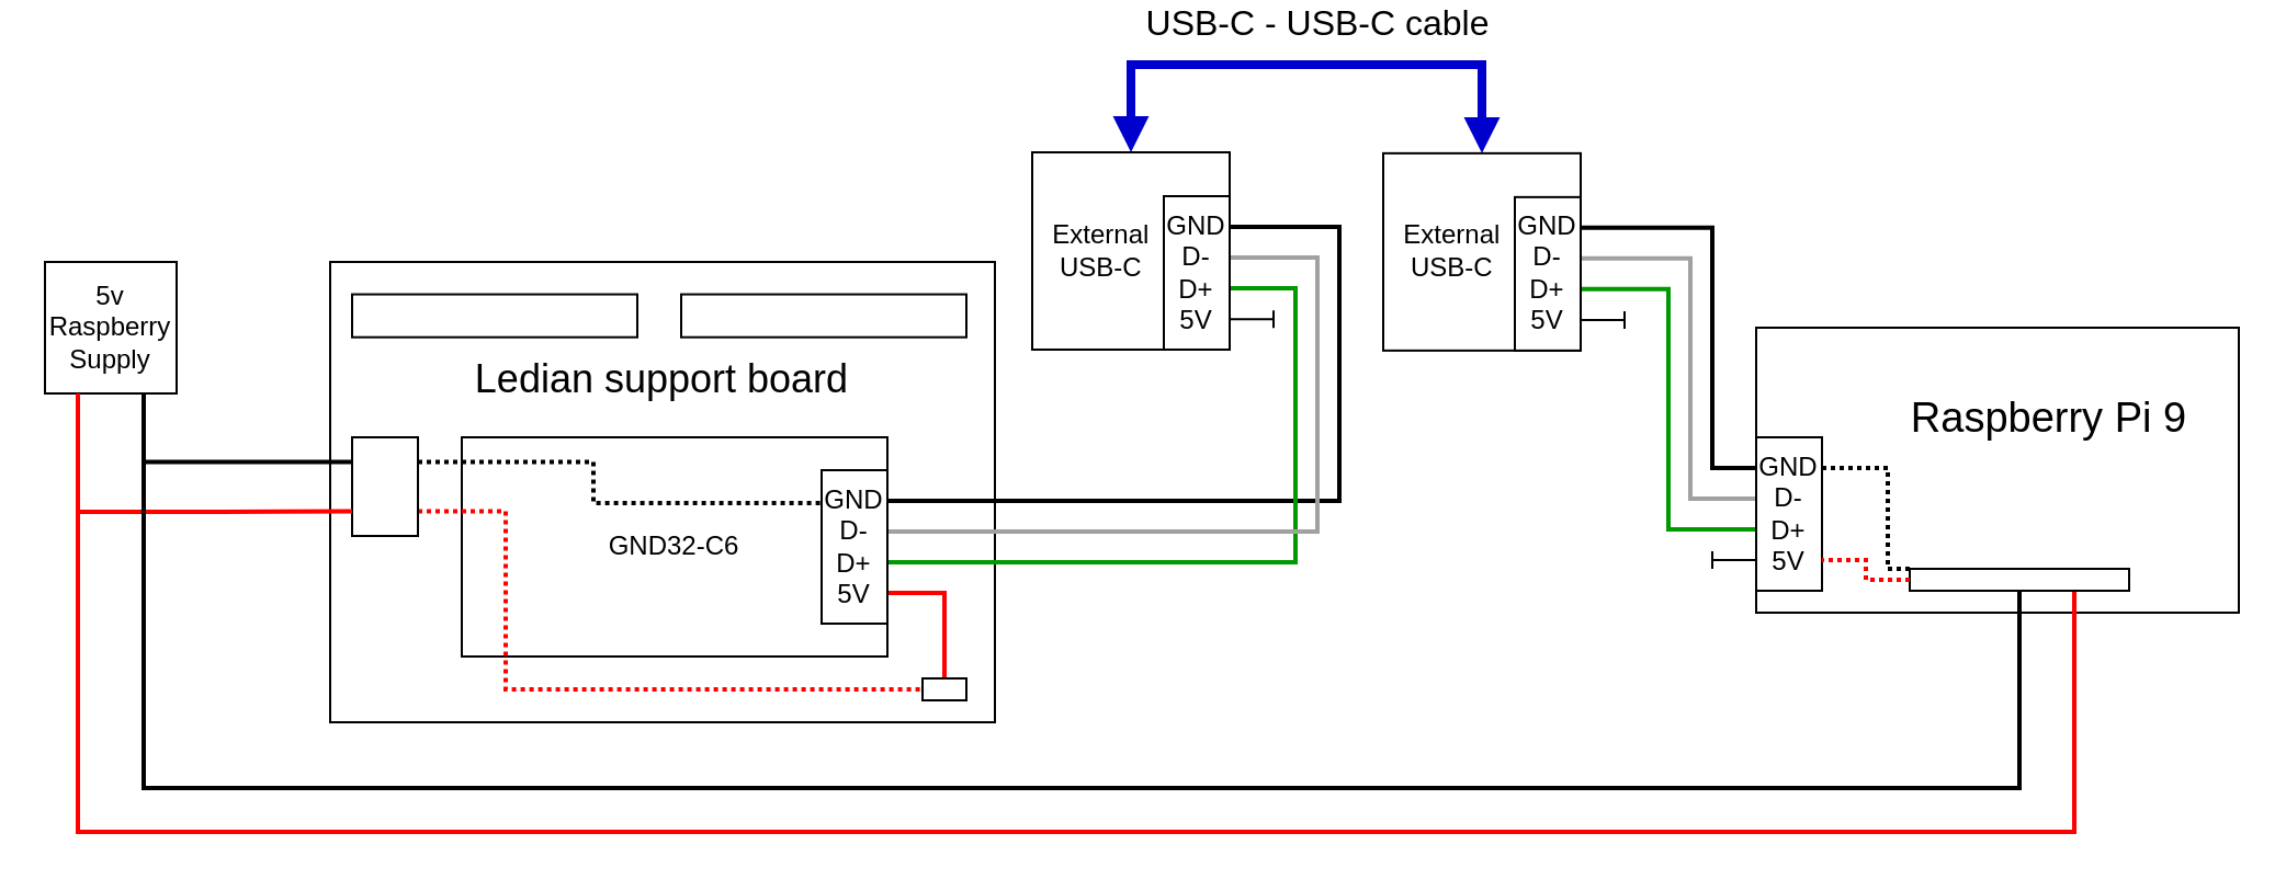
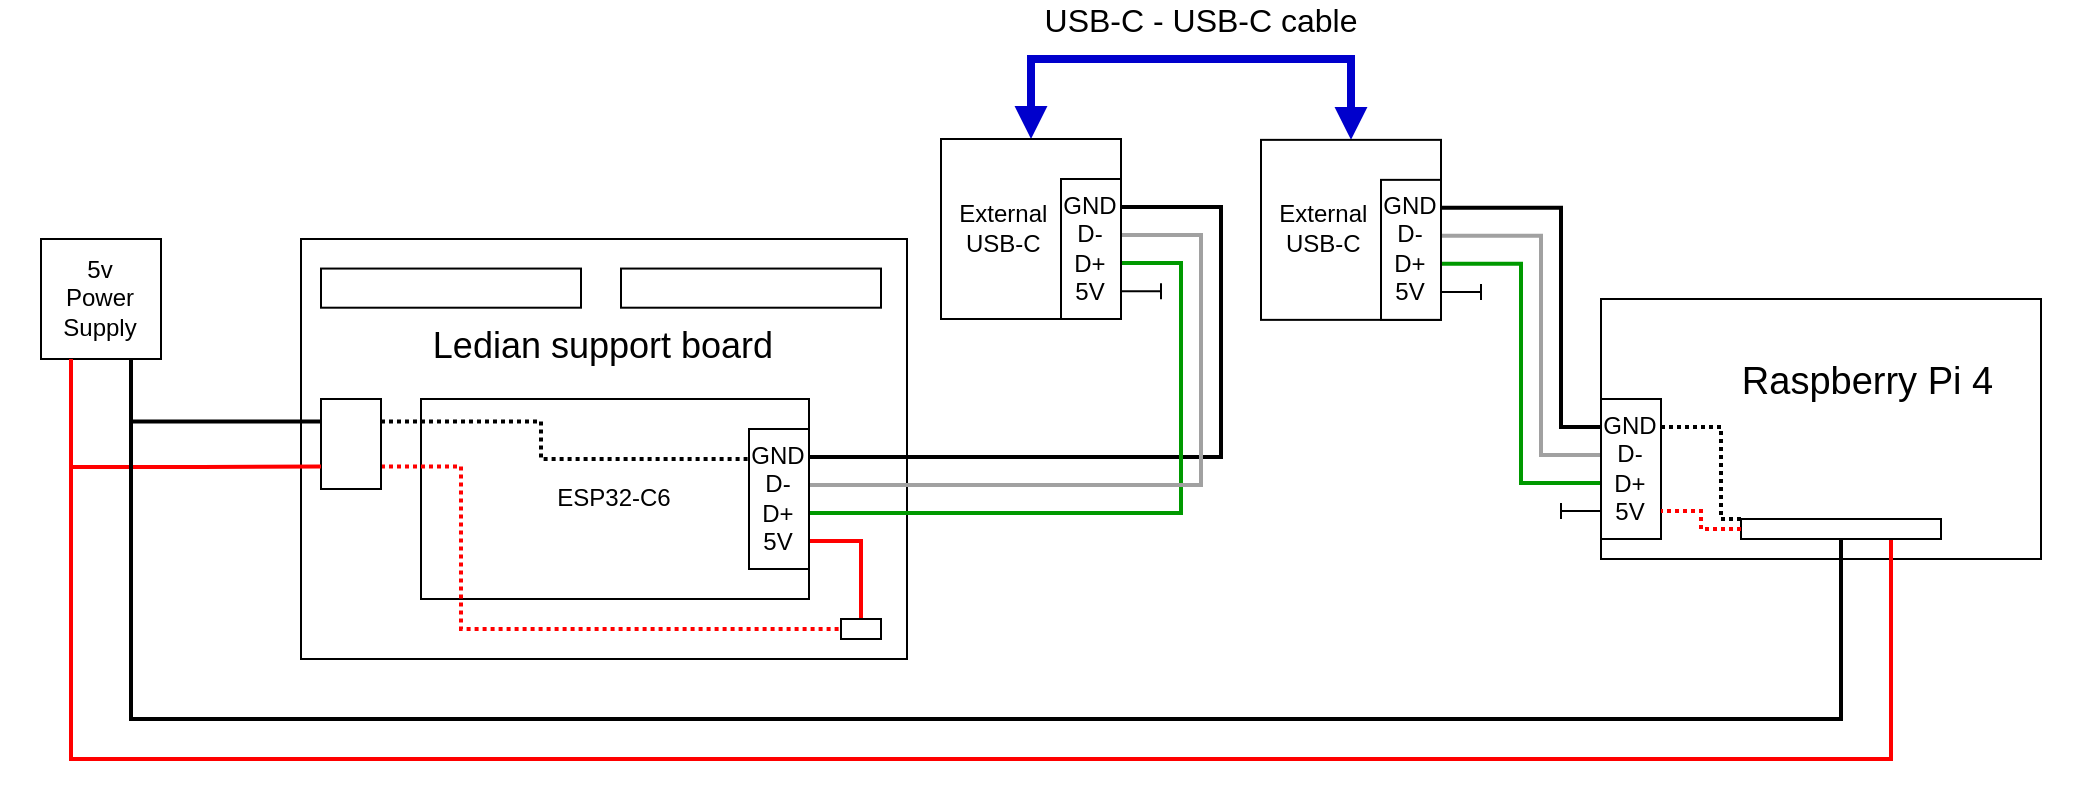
  <mxCell id="0" />
  <mxCell id="1" parent="0" />
  <mxCell id="2" value="&lt;font style=&quot;font-size: 18px;&quot;&gt;Ledian support board&lt;/font&gt;&lt;div&gt;&lt;font style=&quot;font-size: 18px;&quot;&gt;&lt;br&gt;&lt;/font&gt;&lt;/div&gt;&lt;div&gt;&lt;font style=&quot;font-size: 18px;&quot;&gt;&lt;br&gt;&lt;/font&gt;&lt;/div&gt;&lt;div&gt;&lt;font style=&quot;font-size: 18px;&quot;&gt;&lt;br&gt;&lt;/font&gt;&lt;/div&gt;&lt;div&gt;&lt;font style=&quot;font-size: 18px;&quot;&gt;&lt;br&gt;&lt;/font&gt;&lt;/div&gt;&lt;div&gt;&lt;br&gt;&lt;/div&gt;" style="rounded=0;whiteSpace=wrap;html=1;" vertex="1" parent="1"><mxGeometry x="150" y="110" width="303" height="210" as="geometry" /></mxCell>
- <mxCell id="3" value="GND32-C6" style="rounded=0;whiteSpace=wrap;html=1;" vertex="1" parent="1"><mxGeometry x="210" y="190" width="194" height="100" as="geometry" /></mxCell>
+ <mxCell id="3" value="ESP32-C6" style="rounded=0;whiteSpace=wrap;html=1;" vertex="1" parent="1"><mxGeometry x="210" y="190" width="194" height="100" as="geometry" /></mxCell>
  <mxCell id="4" style="edgeStyle=orthogonalEdgeStyle;rounded=0;orthogonalLoop=1;jettySize=auto;html=1;entryX=0.5;entryY=0;entryDx=0;entryDy=0;exitX=0.5;exitY=0;exitDx=0;exitDy=0;endArrow=block;endFill=1;strokeWidth=4;strokeColor=#0000CC;startArrow=block;startFill=1;" edge="1" parent="1" source="6" target="14"><mxGeometry relative="1" as="geometry"><Array as="points"><mxPoint x="675" y="20" /><mxPoint x="515" y="20" /></Array></mxGeometry></mxCell>
  <mxCell id="5" value="&lt;font style=&quot;font-size: 16px;&quot;&gt;USB-C - USB-C cable&lt;/font&gt;" style="edgeLabel;html=1;align=center;verticalAlign=middle;resizable=0;points=[];" vertex="1" connectable="0" parent="4"><mxGeometry x="-0.038" y="-3" relative="1" as="geometry"><mxPoint y="-17" as="offset" /></mxGeometry></mxCell>
  <mxCell id="6" value="External&amp;nbsp; &amp;nbsp; &amp;nbsp; &amp;nbsp;&amp;nbsp;&lt;div&gt;USB-C&amp;nbsp; &amp;nbsp; &amp;nbsp; &amp;nbsp;&amp;nbsp;&lt;/div&gt;" style="whiteSpace=wrap;html=1;aspect=fixed;" vertex="1" parent="1"><mxGeometry x="630" y="60.43" width="90" height="90" as="geometry" /></mxCell>
- <mxCell id="7" value="&lt;font style=&quot;font-size: 19px;&quot;&gt;&amp;nbsp; &amp;nbsp; &amp;nbsp; &amp;nbsp; &amp;nbsp;Raspberry Pi 9&lt;/font&gt;&lt;div&gt;&lt;font style=&quot;font-size: 19px;&quot;&gt;&lt;br&gt;&lt;/font&gt;&lt;/div&gt;&lt;div&gt;&lt;font style=&quot;font-size: 19px;&quot;&gt;&lt;br&gt;&lt;/font&gt;&lt;/div&gt;" style="rounded=0;whiteSpace=wrap;html=1;points=[[0,0,0,0,0],[0,0.25,0,0,0],[0,0.5,0,0,0],[0,0.75,0,0,0],[0,1,0,0,0],[0.25,0,0,0,0],[0.25,1,0,0,0],[0.5,0,0,0,0],[0.7,1,0,0,0],[0.75,0,0,0,0],[0.8,1,0,0,0],[1,0,0,0,0],[1,0.25,0,0,0],[1,0.5,0,0,0],[1,0.75,0,0,0],[1,1,0,0,0]];fillColor=none;" vertex="1" parent="1"><mxGeometry x="800" y="140" width="220" height="130" as="geometry" /></mxCell>
+ <mxCell id="7" value="&lt;font style=&quot;font-size: 19px;&quot;&gt;&amp;nbsp; &amp;nbsp; &amp;nbsp; &amp;nbsp; &amp;nbsp;Raspberry Pi 4&lt;/font&gt;&lt;div&gt;&lt;font style=&quot;font-size: 19px;&quot;&gt;&lt;br&gt;&lt;/font&gt;&lt;/div&gt;&lt;div&gt;&lt;font style=&quot;font-size: 19px;&quot;&gt;&lt;br&gt;&lt;/font&gt;&lt;/div&gt;" style="rounded=0;whiteSpace=wrap;html=1;points=[[0,0,0,0,0],[0,0.25,0,0,0],[0,0.5,0,0,0],[0,0.75,0,0,0],[0,1,0,0,0],[0.25,0,0,0,0],[0.25,1,0,0,0],[0.5,0,0,0,0],[0.7,1,0,0,0],[0.75,0,0,0,0],[0.8,1,0,0,0],[1,0,0,0,0],[1,0.25,0,0,0],[1,0.5,0,0,0],[1,0.75,0,0,0],[1,1,0,0,0]];fillColor=none;" vertex="1" parent="1"><mxGeometry x="800" y="140" width="220" height="130" as="geometry" /></mxCell>
  <mxCell id="8" style="edgeStyle=orthogonalEdgeStyle;rounded=0;orthogonalLoop=1;jettySize=auto;html=1;exitX=1;exitY=0.8;exitDx=0;exitDy=0;exitPerimeter=0;entryX=0.5;entryY=0;entryDx=0;entryDy=0;endArrow=none;endFill=0;strokeColor=#FF0000;strokeWidth=2;" edge="1" parent="1" source="28" target="23"><mxGeometry relative="1" as="geometry"><mxPoint x="510" y="300" as="targetPoint" /></mxGeometry></mxCell>
  <mxCell id="9" style="edgeStyle=orthogonalEdgeStyle;rounded=0;orthogonalLoop=1;jettySize=auto;html=1;exitX=1;exitY=0.2;exitDx=0;exitDy=0;exitPerimeter=0;entryX=0;entryY=0.2;entryDx=0;entryDy=0;entryPerimeter=0;strokeWidth=2;endArrow=none;endFill=0;" edge="1" parent="1" source="13" target="32"><mxGeometry relative="1" as="geometry"><mxPoint x="760" y="94" as="targetPoint" /><Array as="points"><mxPoint x="780" y="94" /><mxPoint x="780" y="204" /></Array></mxGeometry></mxCell>
  <mxCell id="10" style="edgeStyle=orthogonalEdgeStyle;rounded=0;orthogonalLoop=1;jettySize=auto;html=1;exitX=1;exitY=0.8;exitDx=0;exitDy=0;exitPerimeter=0;endArrow=baseDash;endFill=0;" edge="1" parent="1" source="13"><mxGeometry relative="1" as="geometry"><mxPoint x="740" y="136.507" as="targetPoint" /><Array as="points"><mxPoint x="740" y="136.43" /></Array></mxGeometry></mxCell>
  <mxCell id="11" style="edgeStyle=orthogonalEdgeStyle;rounded=0;orthogonalLoop=1;jettySize=auto;html=1;exitX=1;exitY=0.6;exitDx=0;exitDy=0;exitPerimeter=0;entryX=0;entryY=0.6;entryDx=0;entryDy=0;entryPerimeter=0;strokeWidth=2;strokeColor=#009900;endArrow=none;endFill=0;" edge="1" parent="1" source="13" target="32"><mxGeometry relative="1" as="geometry"><mxPoint x="760" y="122.038" as="targetPoint" /><Array as="points"><mxPoint x="760" y="122" /><mxPoint x="760" y="232" /></Array></mxGeometry></mxCell>
  <mxCell id="12" style="edgeStyle=orthogonalEdgeStyle;rounded=0;orthogonalLoop=1;jettySize=auto;html=1;exitX=1;exitY=0.4;exitDx=0;exitDy=0;exitPerimeter=0;entryX=0;entryY=0.4;entryDx=0;entryDy=0;entryPerimeter=0;strokeWidth=2;strokeColor=#A1A1A1;endArrow=none;endFill=0;" edge="1" parent="1" source="13" target="32"><mxGeometry relative="1" as="geometry"><mxPoint x="760" y="108" as="targetPoint" /><Array as="points"><mxPoint x="770" y="108" /><mxPoint x="770" y="218" /></Array></mxGeometry></mxCell>
  <mxCell id="13" value="&lt;div&gt;GND&lt;/div&gt;&lt;div&gt;D-&lt;/div&gt;D+&lt;div&gt;5V&lt;/div&gt;" style="rounded=0;whiteSpace=wrap;html=1;points=[[0,0,0,0,0],[0,0.25,0,0,0],[0,0.5,0,0,0],[0,0.75,0,0,0],[0,1,0,0,0],[0.25,0,0,0,0],[0.25,1,0,0,0],[0.5,0,0,0,0],[0.5,1,0,0,0],[0.75,0,0,0,0],[0.75,1,0,0,0],[1,0,0,0,0],[1,0.2,0,0,0],[1,0.4,0,0,0],[1,0.6,0,0,0],[1,0.8,0,0,0],[1,1,0,0,0]];" vertex="1" parent="1"><mxGeometry x="690" y="80.43" width="30" height="70" as="geometry" /></mxCell>
  <mxCell id="14" value="External&amp;nbsp; &amp;nbsp; &amp;nbsp; &amp;nbsp;&amp;nbsp;&lt;div&gt;USB-C&amp;nbsp; &amp;nbsp; &amp;nbsp; &amp;nbsp;&amp;nbsp;&lt;/div&gt;" style="whiteSpace=wrap;html=1;aspect=fixed;" vertex="1" parent="1"><mxGeometry x="470" y="60" width="90" height="90" as="geometry" /></mxCell>
  <mxCell id="15" style="edgeStyle=orthogonalEdgeStyle;rounded=0;orthogonalLoop=1;jettySize=auto;html=1;exitX=1;exitY=0.2;exitDx=0;exitDy=0;exitPerimeter=0;entryX=1;entryY=0.2;entryDx=0;entryDy=0;entryPerimeter=0;endArrow=none;endFill=0;strokeWidth=2;" edge="1" parent="1" source="19" target="28"><mxGeometry relative="1" as="geometry"><mxPoint x="460" y="230" as="targetPoint" /><Array as="points"><mxPoint x="610" y="94" /><mxPoint x="610" y="219" /></Array></mxGeometry></mxCell>
  <mxCell id="16" style="edgeStyle=orthogonalEdgeStyle;rounded=0;orthogonalLoop=1;jettySize=auto;html=1;exitX=1;exitY=0.8;exitDx=0;exitDy=0;exitPerimeter=0;endArrow=baseDash;endFill=0;" edge="1" parent="1" source="19"><mxGeometry relative="1" as="geometry"><mxPoint x="580" y="136.077" as="targetPoint" /><Array as="points"><mxPoint x="580" y="136" /></Array></mxGeometry></mxCell>
  <mxCell id="17" style="edgeStyle=orthogonalEdgeStyle;rounded=0;orthogonalLoop=1;jettySize=auto;html=1;exitX=1;exitY=0.6;exitDx=0;exitDy=0;exitPerimeter=0;entryX=1;entryY=0.6;entryDx=0;entryDy=0;entryPerimeter=0;endArrow=none;endFill=0;strokeColor=#009900;strokeWidth=2;" edge="1" parent="1" source="19" target="28"><mxGeometry relative="1" as="geometry"><mxPoint x="560" y="122.038" as="targetPoint" /><Array as="points"><mxPoint x="590" y="122" /><mxPoint x="590" y="247" /></Array></mxGeometry></mxCell>
  <mxCell id="18" style="edgeStyle=orthogonalEdgeStyle;rounded=0;orthogonalLoop=1;jettySize=auto;html=1;exitX=1;exitY=0.4;exitDx=0;exitDy=0;exitPerimeter=0;entryX=1;entryY=0.4;entryDx=0;entryDy=0;entryPerimeter=0;endArrow=none;endFill=0;strokeColor=#A1A1A1;shadow=0;flowAnimation=0;strokeWidth=2;" edge="1" parent="1" source="19" target="28"><mxGeometry relative="1" as="geometry"><mxPoint x="560" y="108" as="targetPoint" /><Array as="points"><mxPoint x="600" y="108" /><mxPoint x="600" y="233" /></Array></mxGeometry></mxCell>
  <mxCell id="19" value="&lt;div&gt;GND&lt;/div&gt;&lt;div&gt;D-&lt;/div&gt;D+&lt;div&gt;5V&lt;/div&gt;" style="rounded=0;whiteSpace=wrap;html=1;points=[[0,0,0,0,0],[0,0.25,0,0,0],[0,0.5,0,0,0],[0,0.75,0,0,0],[0,1,0,0,0],[0.25,0,0,0,0],[0.25,1,0,0,0],[0.5,0,0,0,0],[0.5,1,0,0,0],[0.75,0,0,0,0],[0.75,1,0,0,0],[1,0,0,0,0],[1,0.2,0,0,0],[1,0.4,0,0,0],[1,0.6,0,0,0],[1,0.8,0,0,0],[1,1,0,0,0]];" vertex="1" parent="1"><mxGeometry x="530" y="80" width="30" height="70" as="geometry" /></mxCell>
  <mxCell id="20" value="" style="rounded=0;whiteSpace=wrap;html=1;" vertex="1" parent="1"><mxGeometry x="160" y="124.78" width="130" height="19.57" as="geometry" /></mxCell>
  <mxCell id="21" style="edgeStyle=orthogonalEdgeStyle;rounded=0;orthogonalLoop=1;jettySize=auto;html=1;entryX=0;entryY=0.5;entryDx=0;entryDy=0;strokeWidth=2;strokeColor=#FF0000;endArrow=none;endFill=0;dashed=1;dashPattern=1 1;exitX=1;exitY=0.75;exitDx=0;exitDy=0;" edge="1" parent="1" source="22" target="23"><mxGeometry relative="1" as="geometry"><Array as="points"><mxPoint x="230" y="224" /><mxPoint x="230" y="305" /></Array></mxGeometry></mxCell>
  <mxCell id="22" value="" style="rounded=0;whiteSpace=wrap;html=1;" vertex="1" parent="1"><mxGeometry x="160" y="190" width="30" height="45" as="geometry" /></mxCell>
  <mxCell id="23" value="" style="rounded=0;whiteSpace=wrap;html=1;" vertex="1" parent="1"><mxGeometry x="420" y="300" width="20" height="10" as="geometry" /></mxCell>
  <mxCell id="24" style="edgeStyle=orthogonalEdgeStyle;rounded=0;orthogonalLoop=1;jettySize=auto;html=1;entryX=0;entryY=0.25;entryDx=0;entryDy=0;exitX=0.75;exitY=1;exitDx=0;exitDy=0;exitPerimeter=0;endArrow=none;endFill=0;strokeWidth=2;" edge="1" parent="1" source="26" target="22"><mxGeometry relative="1" as="geometry" /></mxCell>
  <mxCell id="25" style="edgeStyle=orthogonalEdgeStyle;rounded=0;orthogonalLoop=1;jettySize=auto;html=1;entryX=0;entryY=0.75;entryDx=0;entryDy=0;exitX=0.25;exitY=1;exitDx=0;exitDy=0;exitPerimeter=0;endArrow=none;endFill=0;strokeWidth=2;strokeColor=#FF0000;" edge="1" parent="1" source="26" target="22"><mxGeometry relative="1" as="geometry"><Array as="points"><mxPoint x="35" y="224" /><mxPoint x="100" y="224" /></Array></mxGeometry></mxCell>
- <mxCell id="26" value="5v&lt;div&gt;Raspberry&lt;/div&gt;&lt;div&gt;Supply&lt;/div&gt;" style="whiteSpace=wrap;html=1;aspect=fixed;points=[[0,0,0,0,0],[0,0.25,0,0,0],[0,0.5,0,0,0],[0,0.75,0,0,0],[0,1,0,0,0],[0.25,0,0,0,0],[0.25,1,0,0,0],[0.5,0,0,0,0],[0.5,1,0,0,0],[0.75,0,0,0,0],[0.75,1,0,0,0],[1,0,0,0,0],[1,0.33,0,0,0],[1,0.5,0,0,0],[1,0.66,0,0,0],[1,1,0,0,0]];" vertex="1" parent="1"><mxGeometry x="20" y="110" width="60" height="60" as="geometry" /></mxCell>
+ <mxCell id="26" value="5v&lt;div&gt;Power&lt;/div&gt;&lt;div&gt;Supply&lt;/div&gt;" style="whiteSpace=wrap;html=1;aspect=fixed;points=[[0,0,0,0,0],[0,0.25,0,0,0],[0,0.5,0,0,0],[0,0.75,0,0,0],[0,1,0,0,0],[0.25,0,0,0,0],[0.25,1,0,0,0],[0.5,0,0,0,0],[0.5,1,0,0,0],[0.75,0,0,0,0],[0.75,1,0,0,0],[1,0,0,0,0],[1,0.33,0,0,0],[1,0.5,0,0,0],[1,0.66,0,0,0],[1,1,0,0,0]];" vertex="1" parent="1"><mxGeometry x="20" y="110" width="60" height="60" as="geometry" /></mxCell>
  <mxCell id="27" style="edgeStyle=orthogonalEdgeStyle;rounded=0;orthogonalLoop=1;jettySize=auto;html=1;entryX=0;entryY=0.25;entryDx=0;entryDy=0;entryPerimeter=0;endArrow=none;endFill=0;strokeWidth=2;dashed=1;dashPattern=1 1;exitX=1;exitY=0.25;exitDx=0;exitDy=0;" edge="1" parent="1" source="22" target="28"><mxGeometry relative="1" as="geometry"><Array as="points"><mxPoint x="270" y="201" /><mxPoint x="270" y="220" /><mxPoint x="380" y="220" /><mxPoint x="380" y="223" /></Array></mxGeometry></mxCell>
  <mxCell id="28" value="&lt;div&gt;GND&lt;/div&gt;&lt;div&gt;D-&lt;/div&gt;D+&lt;div&gt;5V&lt;/div&gt;" style="rounded=0;whiteSpace=wrap;html=1;points=[[0,0,0,0,0],[0,0.25,0,0,0],[0,0.5,0,0,0],[0,0.75,0,0,0],[0,1,0,0,0],[0.25,0,0,0,0],[0.25,1,0,0,0],[0.5,0,0,0,0],[0.5,1,0,0,0],[0.75,0,0,0,0],[0.75,1,0,0,0],[1,0,0,0,0],[1,0.2,0,0,0],[1,0.4,0,0,0],[1,0.6,0,0,0],[1,0.8,0,0,0],[1,1,0,0,0]];" vertex="1" parent="1"><mxGeometry x="374" y="205" width="30" height="70" as="geometry" /></mxCell>
  <mxCell id="29" style="edgeStyle=orthogonalEdgeStyle;rounded=0;orthogonalLoop=1;jettySize=auto;html=1;entryX=0.25;entryY=1;entryDx=0;entryDy=0;entryPerimeter=0;endArrow=none;endFill=0;exitX=0.75;exitY=1;exitDx=0;exitDy=0;strokeWidth=2;strokeColor=#FF0000;" edge="1" parent="1" source="33" target="26"><mxGeometry relative="1" as="geometry"><Array as="points"><mxPoint x="945" y="370" /><mxPoint x="35" y="370" /></Array></mxGeometry></mxCell>
  <mxCell id="30" style="edgeStyle=orthogonalEdgeStyle;rounded=0;orthogonalLoop=1;jettySize=auto;html=1;entryX=0.5;entryY=1;entryDx=0;entryDy=0;exitX=0.75;exitY=1;exitDx=0;exitDy=0;exitPerimeter=0;strokeWidth=2;endArrow=none;endFill=0;" edge="1" parent="1" source="26" target="33"><mxGeometry relative="1" as="geometry"><Array as="points"><mxPoint x="65" y="350" /><mxPoint x="920" y="350" /></Array></mxGeometry></mxCell>
  <mxCell id="31" style="edgeStyle=orthogonalEdgeStyle;rounded=0;orthogonalLoop=1;jettySize=auto;html=1;exitX=0;exitY=0.8;exitDx=0;exitDy=0;exitPerimeter=0;endArrow=baseDash;endFill=0;" edge="1" parent="1" source="32"><mxGeometry relative="1" as="geometry"><mxPoint x="780" y="246" as="targetPoint" /></mxGeometry></mxCell>
  <mxCell id="32" value="&lt;div&gt;GND&lt;/div&gt;&lt;div&gt;D-&lt;/div&gt;D+&lt;div&gt;5V&lt;/div&gt;" style="rounded=0;whiteSpace=wrap;html=1;points=[[0,0,0,0,0],[0,0.2,0,0,0],[0,0.4,0,0,0],[0,0.6,0,0,0],[0,0.8,0,0,0],[0,1,0,0,0],[0.25,0,0,0,0],[0.25,1,0,0,0],[0.5,0,0,0,0],[0.5,1,0,0,0],[0.75,0,0,0,0],[0.75,1,0,0,0],[1,0,0,0,0],[1,0.2,0,0,0],[1,0.4,0,0,0],[1,0.6,0,0,0],[1,0.8,0,0,0],[1,1,0,0,0]];" vertex="1" parent="1"><mxGeometry x="800" y="190" width="30" height="70" as="geometry" /></mxCell>
  <mxCell id="33" value="" style="rounded=0;whiteSpace=wrap;html=1;" vertex="1" parent="1"><mxGeometry x="870" y="250" width="100" height="10" as="geometry" /></mxCell>
  <mxCell id="34" style="edgeStyle=orthogonalEdgeStyle;rounded=0;orthogonalLoop=1;jettySize=auto;html=1;entryX=1;entryY=0.2;entryDx=0;entryDy=0;entryPerimeter=0;endArrow=none;endFill=0;strokeWidth=2;dashed=1;dashPattern=1 1;" edge="1" parent="1" source="33" target="32"><mxGeometry relative="1" as="geometry"><Array as="points"><mxPoint x="860" y="250" /><mxPoint x="860" y="204" /></Array></mxGeometry></mxCell>
  <mxCell id="35" style="edgeStyle=orthogonalEdgeStyle;rounded=0;orthogonalLoop=1;jettySize=auto;html=1;entryX=1;entryY=0.8;entryDx=0;entryDy=0;entryPerimeter=0;endArrow=none;endFill=0;strokeWidth=2;dashed=1;dashPattern=1 1;strokeColor=#FF0000;" edge="1" parent="1" source="33" target="32"><mxGeometry relative="1" as="geometry"><Array as="points"><mxPoint x="850" y="255" /><mxPoint x="850" y="246" /></Array></mxGeometry></mxCell>
  <mxCell id="36" value="" style="rounded=0;whiteSpace=wrap;html=1;" vertex="1" parent="1"><mxGeometry x="310" y="124.78" width="130" height="19.57" as="geometry" /></mxCell>
